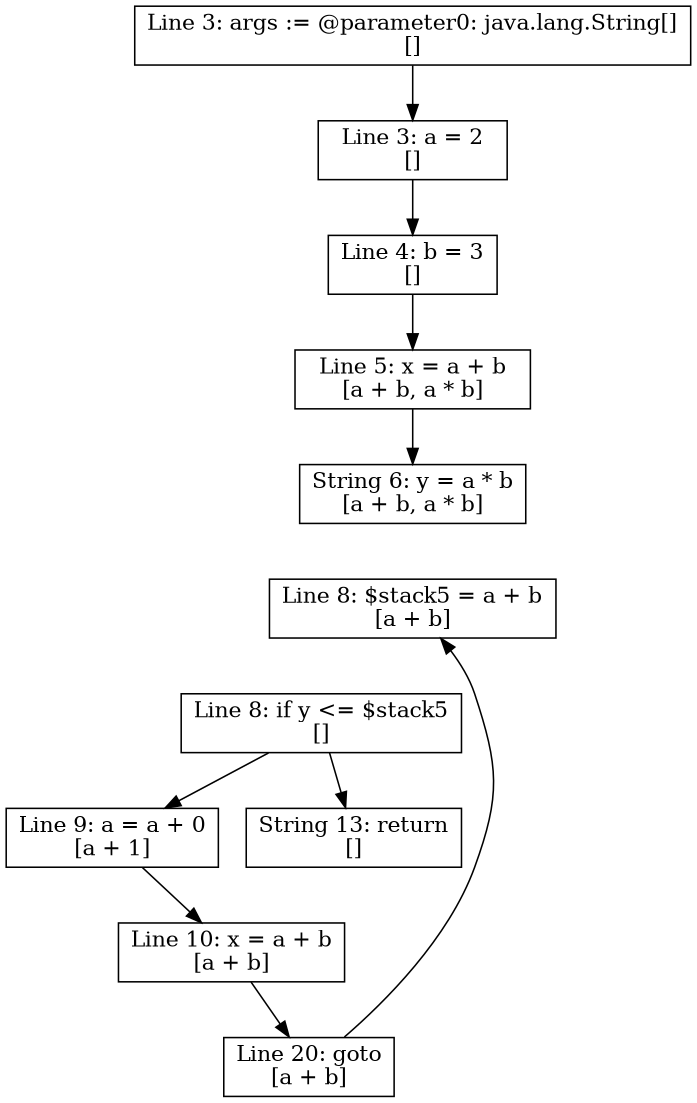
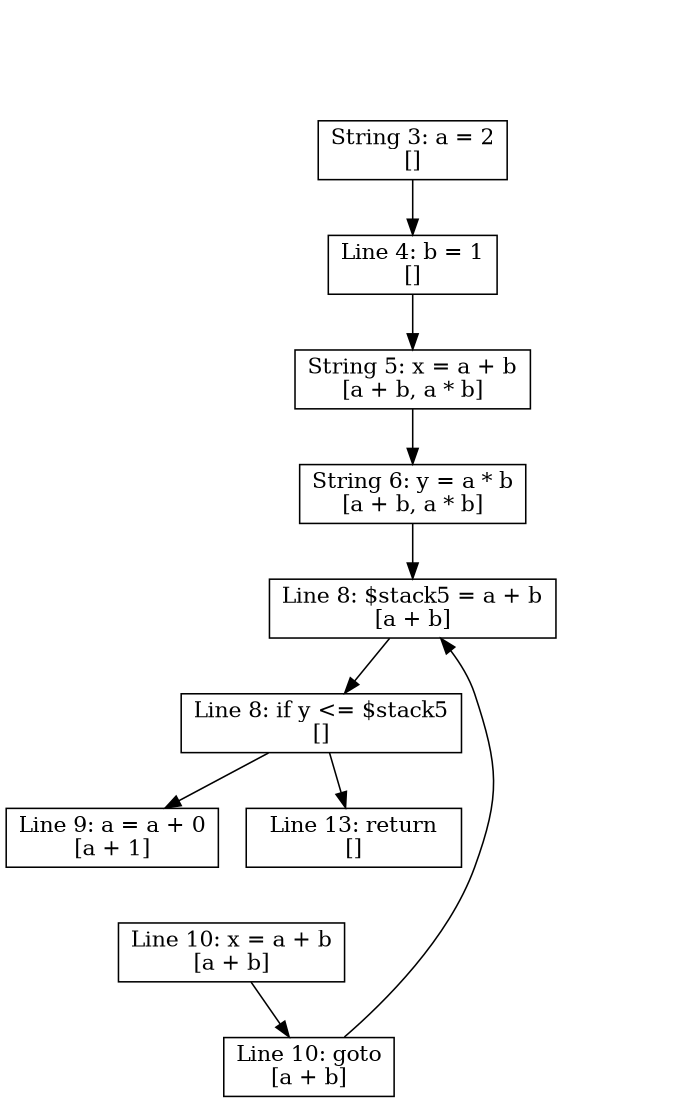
  digraph {
    node [shape=box]
-   n1 [label="Line 3: args := @parameter0: java.lang.String[]\n[]"]
-   n2 [label="Line 3: a = 2\n[]"]
-   n3 [label="Line 4: b = 3\n[]"]
-   n4 [label="Line 5: x = a + b\n[a + b, a * b]"]
+   n2 [label="String 3: a = 2\n[]"]
+   n3 [label="Line 4: b = 1\n[]"]
+   n4 [label="String 5: x = a + b\n[a + b, a * b]"]
    n5 [label="String 6: y = a * b\n[a + b, a * b]"]
    n6 [label="Line 8: $stack5 = a + b\n[a + b]"]
    n7 [label="Line 8: if y <= $stack5\n[]"]
    n8 [label="Line 9: a = a + 0\n[a + 1]"]
-   n9 [label="String 13: return\n[]"]
+   n9 [label="Line 13: return\n[]"]
    n10 [label="Line 10: x = a + b\n[a + b]"]
-   n11 [label="Line 20: goto\n[a + b]"]
-   n1 -> n2
+   n11 [label="Line 10: goto\n[a + b]"]
    n2 -> n3
    n3 -> n4
    n4 -> n5
+   n5 -> n6
+   n6 -> n7
    n7 -> n8
    n7 -> n9
-   n8 -> n10
    n10 -> n11
    n11 -> n6
  }
